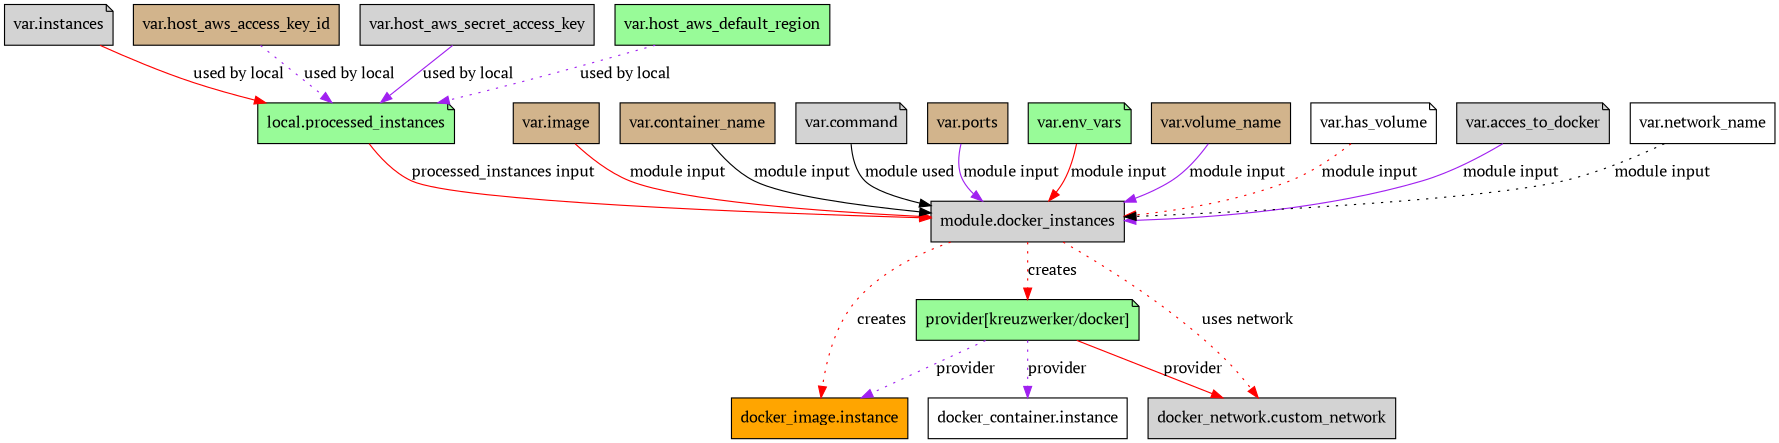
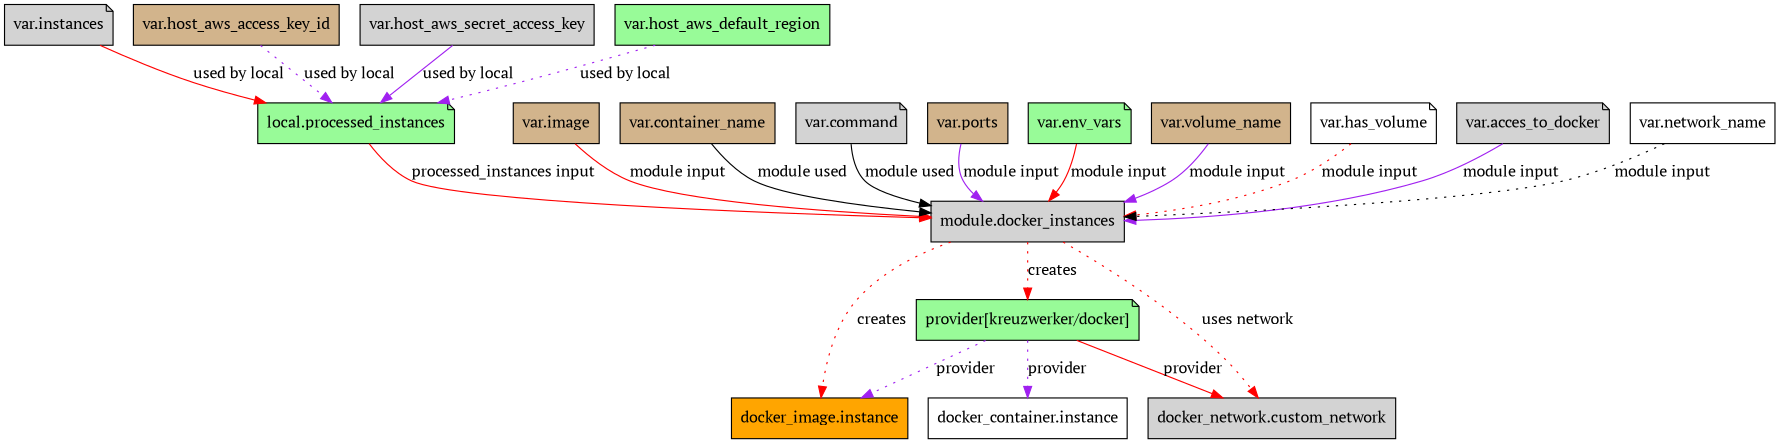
  digraph {
    fontname="PT Serif"
    node [fillcolor=lightgrey fontname="PT Serif" shape=box style=filled]
    edge [color=red fontname="PT Serif" style=solid]
    "var.instances" [shape=note]
    "local.processed_instances" [fillcolor=palegreen shape=note]
    "module.docker_instances"
    "var.host_aws_access_key_id" [fillcolor=tan]
    "var.host_aws_secret_access_key"
    "var.host_aws_default_region" [fillcolor=palegreen]
    "var.image" [fillcolor=tan]
    "docker_image.instance" [fillcolor=orange]
    "docker_network.custom_network"
    "provider[kreuzwerker/docker]" [fillcolor=palegreen shape=note]
    "var.container_name" [fillcolor=tan]
    "var.command" [shape=note]
    "var.ports" [fillcolor=tan]
    "var.env_vars" [fillcolor=palegreen shape=note]
    "var.volume_name" [fillcolor=tan]
    "var.has_volume" [fillcolor=white shape=note]
    "var.acces_to_docker" [shape=note]
    "var.network_name" [fillcolor=white]
    "docker_container.instance" [fillcolor=white]
    "var.instances" -> "local.processed_instances" [label="used by local"]
    "local.processed_instances" -> "module.docker_instances" [label="processed_instances input"]
    "module.docker_instances" -> "docker_image.instance" [label=creates style=dotted]
    "module.docker_instances" -> "docker_network.custom_network" [label="uses network" style=dotted]
    "module.docker_instances" -> "provider[kreuzwerker/docker]" [label=creates style=dotted]
    "var.host_aws_access_key_id" -> "local.processed_instances" [color=purple label="used by local" style=dotted]
    "var.host_aws_secret_access_key" -> "local.processed_instances" [color=purple label="used by local"]
    "var.host_aws_default_region" -> "local.processed_instances" [color=purple label="used by local" style=dotted]
    "var.image" -> "module.docker_instances" [label="module input"]
    "provider[kreuzwerker/docker]" -> "docker_image.instance" [color=purple label=provider style=dotted]
    "provider[kreuzwerker/docker]" -> "docker_network.custom_network" [label=provider]
    "provider[kreuzwerker/docker]" -> "docker_container.instance" [color=purple label=provider style=dotted]
-   "var.container_name" -> "module.docker_instances" [color=black label="module input"]
+   "var.container_name" -> "module.docker_instances" [color=black label="module used"]
    "var.command" -> "module.docker_instances" [color=black label="module used"]
    "var.ports" -> "module.docker_instances" [color=purple label="module input"]
    "var.env_vars" -> "module.docker_instances" [label="module input"]
    "var.volume_name" -> "module.docker_instances" [color=purple label="module input"]
    "var.has_volume" -> "module.docker_instances" [label="module input" style=dotted]
    "var.acces_to_docker" -> "module.docker_instances" [color=purple label="module input"]
    "var.network_name" -> "module.docker_instances" [color=black label="module input" style=dotted]
  }
